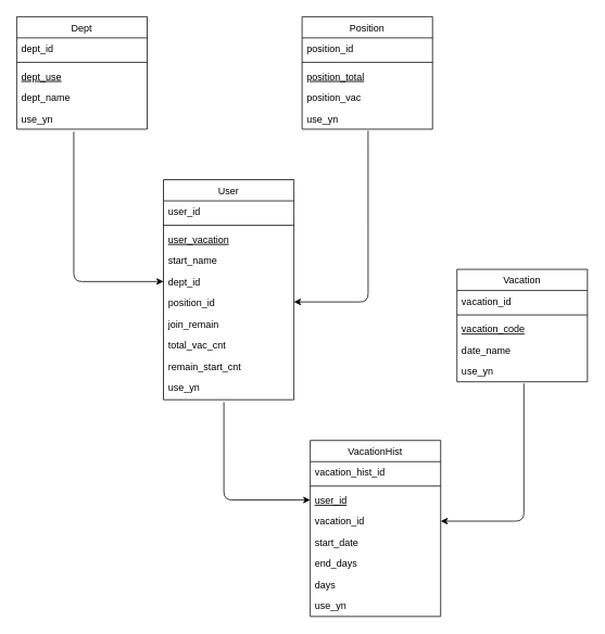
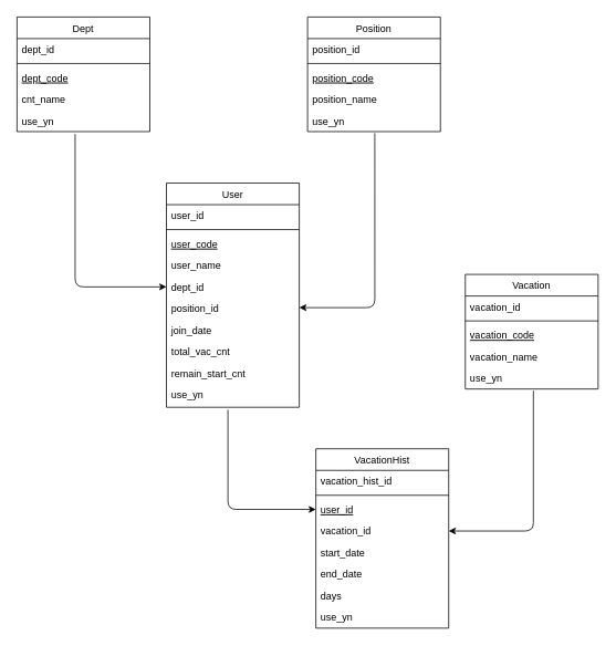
  <mxCell id="0" />
  <mxCell id="1" parent="0" />
  <mxCell id="2" value="Dept&#10;" style="swimlane;fontStyle=0;align=center;verticalAlign=top;childLayout=stackLayout;horizontal=1;startSize=26;horizontalStack=0;resizeParent=1;resizeLast=0;collapsible=1;marginBottom=0;rounded=0;shadow=0;strokeWidth=1;" parent="1" vertex="1"><mxGeometry x="20" y="20" width="160" height="138" as="geometry"><mxRectangle x="130" y="380" width="160" height="26" as="alternateBounds" /></mxGeometry></mxCell>
  <mxCell id="3" value="dept_id&#10;" style="text;align=left;verticalAlign=top;spacingLeft=4;spacingRight=4;overflow=hidden;rotatable=0;points=[[0,0.5],[1,0.5]];portConstraint=eastwest;" parent="2" vertex="1"><mxGeometry y="26" width="160" height="26" as="geometry" /></mxCell>
  <mxCell id="4" value="" style="line;html=1;strokeWidth=1;align=left;verticalAlign=middle;spacingTop=-1;spacingLeft=3;spacingRight=3;rotatable=0;labelPosition=right;points=[];portConstraint=eastwest;" parent="2" vertex="1"><mxGeometry y="52" width="160" height="8" as="geometry" /></mxCell>
- <mxCell id="5" value="dept_use" style="text;align=left;verticalAlign=top;spacingLeft=4;spacingRight=4;overflow=hidden;rotatable=0;points=[[0,0.5],[1,0.5]];portConstraint=eastwest;fontStyle=4" parent="2" vertex="1"><mxGeometry y="60" width="160" height="26" as="geometry" /></mxCell>
- <mxCell id="6" value="dept_name&#10;" style="text;align=left;verticalAlign=top;spacingLeft=4;spacingRight=4;overflow=hidden;rotatable=0;points=[[0,0.5],[1,0.5]];portConstraint=eastwest;" parent="2" vertex="1"><mxGeometry y="86" width="160" height="26" as="geometry" /></mxCell>
+ <mxCell id="5" value="dept_code" style="text;align=left;verticalAlign=top;spacingLeft=4;spacingRight=4;overflow=hidden;rotatable=0;points=[[0,0.5],[1,0.5]];portConstraint=eastwest;fontStyle=4" parent="2" vertex="1"><mxGeometry y="60" width="160" height="26" as="geometry" /></mxCell>
+ <mxCell id="6" value="cnt_name&#10;" style="text;align=left;verticalAlign=top;spacingLeft=4;spacingRight=4;overflow=hidden;rotatable=0;points=[[0,0.5],[1,0.5]];portConstraint=eastwest;" parent="2" vertex="1"><mxGeometry y="86" width="160" height="26" as="geometry" /></mxCell>
  <mxCell id="7" value="use_yn&#10;" style="text;align=left;verticalAlign=top;spacingLeft=4;spacingRight=4;overflow=hidden;rotatable=0;points=[[0,0.5],[1,0.5]];portConstraint=eastwest;" parent="2" vertex="1"><mxGeometry y="112" width="160" height="26" as="geometry" /></mxCell>
  <mxCell id="8" value="Position" style="swimlane;fontStyle=0;align=center;verticalAlign=top;childLayout=stackLayout;horizontal=1;startSize=26;horizontalStack=0;resizeParent=1;resizeLast=0;collapsible=1;marginBottom=0;rounded=0;shadow=0;strokeWidth=1;" parent="1" vertex="1"><mxGeometry x="370" y="20" width="160" height="138" as="geometry"><mxRectangle x="130" y="380" width="160" height="26" as="alternateBounds" /></mxGeometry></mxCell>
  <mxCell id="9" value="position_id" style="text;align=left;verticalAlign=top;spacingLeft=4;spacingRight=4;overflow=hidden;rotatable=0;points=[[0,0.5],[1,0.5]];portConstraint=eastwest;" parent="8" vertex="1"><mxGeometry y="26" width="160" height="26" as="geometry" /></mxCell>
  <mxCell id="10" value="" style="line;html=1;strokeWidth=1;align=left;verticalAlign=middle;spacingTop=-1;spacingLeft=3;spacingRight=3;rotatable=0;labelPosition=right;points=[];portConstraint=eastwest;" parent="8" vertex="1"><mxGeometry y="52" width="160" height="8" as="geometry" /></mxCell>
- <mxCell id="11" value="position_total&#10;" style="text;align=left;verticalAlign=top;spacingLeft=4;spacingRight=4;overflow=hidden;rotatable=0;points=[[0,0.5],[1,0.5]];portConstraint=eastwest;fontStyle=4" parent="8" vertex="1"><mxGeometry y="60" width="160" height="26" as="geometry" /></mxCell>
- <mxCell id="12" value="position_vac" style="text;align=left;verticalAlign=top;spacingLeft=4;spacingRight=4;overflow=hidden;rotatable=0;points=[[0,0.5],[1,0.5]];portConstraint=eastwest;" parent="8" vertex="1"><mxGeometry y="86" width="160" height="26" as="geometry" /></mxCell>
+ <mxCell id="11" value="position_code&#10;" style="text;align=left;verticalAlign=top;spacingLeft=4;spacingRight=4;overflow=hidden;rotatable=0;points=[[0,0.5],[1,0.5]];portConstraint=eastwest;fontStyle=4" parent="8" vertex="1"><mxGeometry y="60" width="160" height="26" as="geometry" /></mxCell>
+ <mxCell id="12" value="position_name" style="text;align=left;verticalAlign=top;spacingLeft=4;spacingRight=4;overflow=hidden;rotatable=0;points=[[0,0.5],[1,0.5]];portConstraint=eastwest;" parent="8" vertex="1"><mxGeometry y="86" width="160" height="26" as="geometry" /></mxCell>
  <mxCell id="13" value="use_yn" style="text;align=left;verticalAlign=top;spacingLeft=4;spacingRight=4;overflow=hidden;rotatable=0;points=[[0,0.5],[1,0.5]];portConstraint=eastwest;" parent="8" vertex="1"><mxGeometry y="112" width="160" height="26" as="geometry" /></mxCell>
  <mxCell id="14" value="User" style="swimlane;fontStyle=0;align=center;verticalAlign=top;childLayout=stackLayout;horizontal=1;startSize=26;horizontalStack=0;resizeParent=1;resizeLast=0;collapsible=1;marginBottom=0;rounded=0;shadow=0;strokeWidth=1;" parent="1" vertex="1"><mxGeometry x="200" y="220" width="160" height="270" as="geometry"><mxRectangle x="130" y="380" width="160" height="26" as="alternateBounds" /></mxGeometry></mxCell>
  <mxCell id="15" value="user_id" style="text;align=left;verticalAlign=top;spacingLeft=4;spacingRight=4;overflow=hidden;rotatable=0;points=[[0,0.5],[1,0.5]];portConstraint=eastwest;" parent="14" vertex="1"><mxGeometry y="26" width="160" height="26" as="geometry" /></mxCell>
  <mxCell id="16" value="" style="line;html=1;strokeWidth=1;align=left;verticalAlign=middle;spacingTop=-1;spacingLeft=3;spacingRight=3;rotatable=0;labelPosition=right;points=[];portConstraint=eastwest;" parent="14" vertex="1"><mxGeometry y="52" width="160" height="8" as="geometry" /></mxCell>
- <mxCell id="17" value="user_vacation" style="text;align=left;verticalAlign=top;spacingLeft=4;spacingRight=4;overflow=hidden;rotatable=0;points=[[0,0.5],[1,0.5]];portConstraint=eastwest;fontStyle=4" parent="14" vertex="1"><mxGeometry y="60" width="160" height="26" as="geometry" /></mxCell>
- <mxCell id="18" value="start_name" style="text;align=left;verticalAlign=top;spacingLeft=4;spacingRight=4;overflow=hidden;rotatable=0;points=[[0,0.5],[1,0.5]];portConstraint=eastwest;" parent="14" vertex="1"><mxGeometry y="86" width="160" height="26" as="geometry" /></mxCell>
+ <mxCell id="17" value="user_code" style="text;align=left;verticalAlign=top;spacingLeft=4;spacingRight=4;overflow=hidden;rotatable=0;points=[[0,0.5],[1,0.5]];portConstraint=eastwest;fontStyle=4" parent="14" vertex="1"><mxGeometry y="60" width="160" height="26" as="geometry" /></mxCell>
+ <mxCell id="18" value="user_name" style="text;align=left;verticalAlign=top;spacingLeft=4;spacingRight=4;overflow=hidden;rotatable=0;points=[[0,0.5],[1,0.5]];portConstraint=eastwest;" parent="14" vertex="1"><mxGeometry y="86" width="160" height="26" as="geometry" /></mxCell>
  <mxCell id="19" value="dept_id" style="text;align=left;verticalAlign=top;spacingLeft=4;spacingRight=4;overflow=hidden;rotatable=0;points=[[0,0.5],[1,0.5]];portConstraint=eastwest;" parent="14" vertex="1"><mxGeometry y="112" width="160" height="26" as="geometry" /></mxCell>
  <mxCell id="20" value="position_id" style="text;align=left;verticalAlign=top;spacingLeft=4;spacingRight=4;overflow=hidden;rotatable=0;points=[[0,0.5],[1,0.5]];portConstraint=eastwest;" parent="14" vertex="1"><mxGeometry y="138" width="160" height="26" as="geometry" /></mxCell>
- <mxCell id="21" value="join_remain" style="text;align=left;verticalAlign=top;spacingLeft=4;spacingRight=4;overflow=hidden;rotatable=0;points=[[0,0.5],[1,0.5]];portConstraint=eastwest;" parent="14" vertex="1"><mxGeometry y="164" width="160" height="26" as="geometry" /></mxCell>
+ <mxCell id="21" value="join_date" style="text;align=left;verticalAlign=top;spacingLeft=4;spacingRight=4;overflow=hidden;rotatable=0;points=[[0,0.5],[1,0.5]];portConstraint=eastwest;" parent="14" vertex="1"><mxGeometry y="164" width="160" height="26" as="geometry" /></mxCell>
  <mxCell id="22" value="total_vac_cnt&#10;" style="text;align=left;verticalAlign=top;spacingLeft=4;spacingRight=4;overflow=hidden;rotatable=0;points=[[0,0.5],[1,0.5]];portConstraint=eastwest;" parent="14" vertex="1"><mxGeometry y="190" width="160" height="26" as="geometry" /></mxCell>
  <mxCell id="23" value="remain_start_cnt&#10;" style="text;align=left;verticalAlign=top;spacingLeft=4;spacingRight=4;overflow=hidden;rotatable=0;points=[[0,0.5],[1,0.5]];portConstraint=eastwest;" parent="14" vertex="1"><mxGeometry y="216" width="160" height="26" as="geometry" /></mxCell>
  <mxCell id="24" value="use_yn&#10;" style="text;align=left;verticalAlign=top;spacingLeft=4;spacingRight=4;overflow=hidden;rotatable=0;points=[[0,0.5],[1,0.5]];portConstraint=eastwest;" parent="14" vertex="1"><mxGeometry y="242" width="160" height="26" as="geometry" /></mxCell>
  <mxCell id="25" value="" style="edgeStyle=segmentEdgeStyle;endArrow=classic;html=1;entryX=0;entryY=0.5;entryDx=0;entryDy=0;" parent="1" target="19" edge="1"><mxGeometry width="50" height="50" relative="1" as="geometry"><mxPoint x="90" y="161" as="sourcePoint" /><mxPoint x="90" y="200" as="targetPoint" /><Array as="points"><mxPoint x="90" y="345" /></Array></mxGeometry></mxCell>
  <mxCell id="26" value="" style="edgeStyle=segmentEdgeStyle;endArrow=classic;html=1;exitX=0.506;exitY=1.077;exitDx=0;exitDy=0;exitPerimeter=0;" parent="1" source="13" edge="1"><mxGeometry width="50" height="50" relative="1" as="geometry"><mxPoint x="460" y="300" as="sourcePoint" /><mxPoint x="360" y="370" as="targetPoint" /><Array as="points"><mxPoint x="451" y="370" /><mxPoint x="360" y="370" /></Array></mxGeometry></mxCell>
  <mxCell id="27" value="VacationHist&#10;" style="swimlane;fontStyle=0;align=center;verticalAlign=top;childLayout=stackLayout;horizontal=1;startSize=26;horizontalStack=0;resizeParent=1;resizeLast=0;collapsible=1;marginBottom=0;rounded=0;shadow=0;strokeWidth=1;" parent="1" vertex="1"><mxGeometry x="380" y="540" width="160" height="216" as="geometry"><mxRectangle x="130" y="380" width="160" height="26" as="alternateBounds" /></mxGeometry></mxCell>
  <mxCell id="28" value="vacation_hist_id" style="text;align=left;verticalAlign=top;spacingLeft=4;spacingRight=4;overflow=hidden;rotatable=0;points=[[0,0.5],[1,0.5]];portConstraint=eastwest;" parent="27" vertex="1"><mxGeometry y="26" width="160" height="26" as="geometry" /></mxCell>
  <mxCell id="29" value="" style="line;html=1;strokeWidth=1;align=left;verticalAlign=middle;spacingTop=-1;spacingLeft=3;spacingRight=3;rotatable=0;labelPosition=right;points=[];portConstraint=eastwest;" parent="27" vertex="1"><mxGeometry y="52" width="160" height="8" as="geometry" /></mxCell>
  <mxCell id="30" value="user_id" style="text;align=left;verticalAlign=top;spacingLeft=4;spacingRight=4;overflow=hidden;rotatable=0;points=[[0,0.5],[1,0.5]];portConstraint=eastwest;fontStyle=4" parent="27" vertex="1"><mxGeometry y="60" width="160" height="26" as="geometry" /></mxCell>
  <mxCell id="31" value="vacation_id" style="text;align=left;verticalAlign=top;spacingLeft=4;spacingRight=4;overflow=hidden;rotatable=0;points=[[0,0.5],[1,0.5]];portConstraint=eastwest;" parent="27" vertex="1"><mxGeometry y="86" width="160" height="26" as="geometry" /></mxCell>
  <mxCell id="32" value="start_date" style="text;align=left;verticalAlign=top;spacingLeft=4;spacingRight=4;overflow=hidden;rotatable=0;points=[[0,0.5],[1,0.5]];portConstraint=eastwest;" parent="27" vertex="1"><mxGeometry y="112" width="160" height="26" as="geometry" /></mxCell>
- <mxCell id="33" value="end_days" style="text;align=left;verticalAlign=top;spacingLeft=4;spacingRight=4;overflow=hidden;rotatable=0;points=[[0,0.5],[1,0.5]];portConstraint=eastwest;" parent="27" vertex="1"><mxGeometry y="138" width="160" height="26" as="geometry" /></mxCell>
+ <mxCell id="33" value="end_date" style="text;align=left;verticalAlign=top;spacingLeft=4;spacingRight=4;overflow=hidden;rotatable=0;points=[[0,0.5],[1,0.5]];portConstraint=eastwest;" parent="27" vertex="1"><mxGeometry y="138" width="160" height="26" as="geometry" /></mxCell>
  <mxCell id="34" value="days" style="text;align=left;verticalAlign=top;spacingLeft=4;spacingRight=4;overflow=hidden;rotatable=0;points=[[0,0.5],[1,0.5]];portConstraint=eastwest;" parent="27" vertex="1"><mxGeometry y="164" width="160" height="26" as="geometry" /></mxCell>
  <mxCell id="35" value="use_yn" style="text;align=left;verticalAlign=top;spacingLeft=4;spacingRight=4;overflow=hidden;rotatable=0;points=[[0,0.5],[1,0.5]];portConstraint=eastwest;" parent="27" vertex="1"><mxGeometry y="190" width="160" height="26" as="geometry" /></mxCell>
  <mxCell id="36" value="Vacation&#10;" style="swimlane;fontStyle=0;align=center;verticalAlign=top;childLayout=stackLayout;horizontal=1;startSize=26;horizontalStack=0;resizeParent=1;resizeLast=0;collapsible=1;marginBottom=0;rounded=0;shadow=0;strokeWidth=1;" parent="1" vertex="1"><mxGeometry x="560" y="330" width="160" height="138" as="geometry"><mxRectangle x="130" y="380" width="160" height="26" as="alternateBounds" /></mxGeometry></mxCell>
  <mxCell id="37" value="vacation_id" style="text;align=left;verticalAlign=top;spacingLeft=4;spacingRight=4;overflow=hidden;rotatable=0;points=[[0,0.5],[1,0.5]];portConstraint=eastwest;" parent="36" vertex="1"><mxGeometry y="26" width="160" height="26" as="geometry" /></mxCell>
  <mxCell id="38" value="" style="line;html=1;strokeWidth=1;align=left;verticalAlign=middle;spacingTop=-1;spacingLeft=3;spacingRight=3;rotatable=0;labelPosition=right;points=[];portConstraint=eastwest;" parent="36" vertex="1"><mxGeometry y="52" width="160" height="8" as="geometry" /></mxCell>
  <mxCell id="39" value="vacation_code" style="text;align=left;verticalAlign=top;spacingLeft=4;spacingRight=4;overflow=hidden;rotatable=0;points=[[0,0.5],[1,0.5]];portConstraint=eastwest;fontStyle=4" parent="36" vertex="1"><mxGeometry y="60" width="160" height="26" as="geometry" /></mxCell>
- <mxCell id="40" value="date_name" style="text;align=left;verticalAlign=top;spacingLeft=4;spacingRight=4;overflow=hidden;rotatable=0;points=[[0,0.5],[1,0.5]];portConstraint=eastwest;" parent="36" vertex="1"><mxGeometry y="86" width="160" height="26" as="geometry" /></mxCell>
+ <mxCell id="40" value="vacation_name" style="text;align=left;verticalAlign=top;spacingLeft=4;spacingRight=4;overflow=hidden;rotatable=0;points=[[0,0.5],[1,0.5]];portConstraint=eastwest;" parent="36" vertex="1"><mxGeometry y="86" width="160" height="26" as="geometry" /></mxCell>
  <mxCell id="41" value="use_yn" style="text;align=left;verticalAlign=top;spacingLeft=4;spacingRight=4;overflow=hidden;rotatable=0;points=[[0,0.5],[1,0.5]];portConstraint=eastwest;" parent="36" vertex="1"><mxGeometry y="112" width="160" height="26" as="geometry" /></mxCell>
  <mxCell id="42" value="" style="edgeStyle=segmentEdgeStyle;endArrow=classic;html=1;entryX=0;entryY=0.5;entryDx=0;entryDy=0;exitX=0.463;exitY=1.192;exitDx=0;exitDy=0;exitPerimeter=0;" parent="1" source="24" target="30" edge="1"><mxGeometry width="50" height="50" relative="1" as="geometry"><mxPoint x="290" y="660" as="sourcePoint" /><mxPoint x="340" y="610" as="targetPoint" /><Array as="points"><mxPoint x="274" y="613" /></Array></mxGeometry></mxCell>
  <mxCell id="43" value="" style="edgeStyle=segmentEdgeStyle;endArrow=classic;html=1;entryX=1;entryY=0.5;entryDx=0;entryDy=0;" parent="1" target="31" edge="1"><mxGeometry width="50" height="50" relative="1" as="geometry"><mxPoint x="642" y="470" as="sourcePoint" /><mxPoint x="735.92" y="600.01" as="targetPoint" /><Array as="points"><mxPoint x="642" y="639" /></Array></mxGeometry></mxCell>
